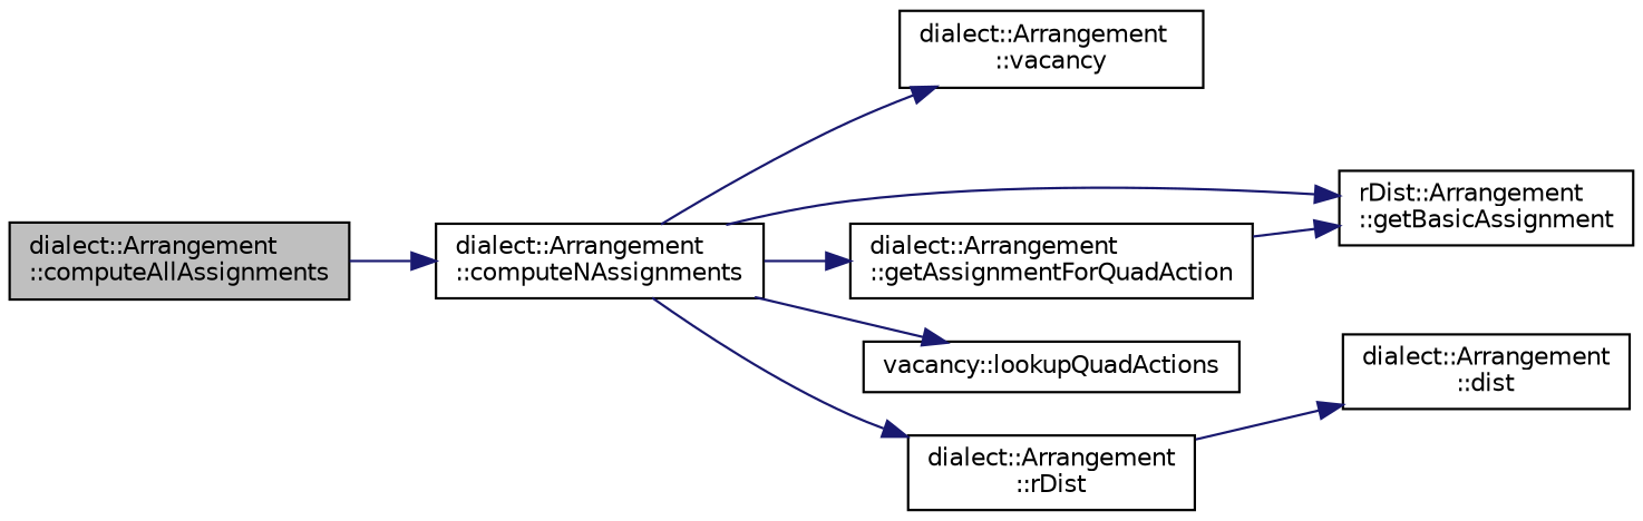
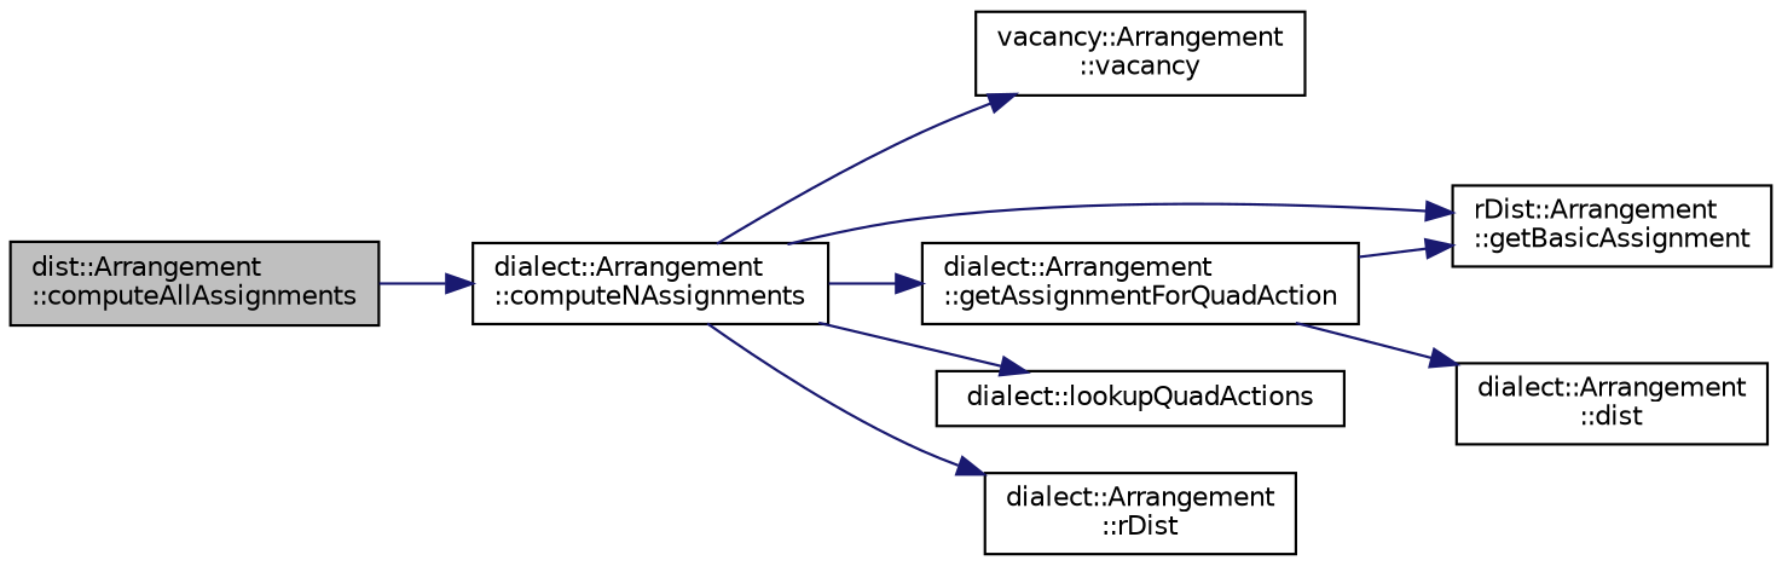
  digraph {
    rankdir=LR
    node [color=black fillcolor=white fontname=Helvetica fontsize=10 shape=record style=filled]
    edge [color=midnightblue fontname=Helvetica fontsize=10 labelfontname=Helvetica labelfontsize=10 style=solid]
-   n1 [fillcolor=grey75 fontcolor=black height=0.2 label="dialect::Arrangement\l::computeAllAssignments" width=0.4]
+   n1 [fillcolor=grey75 fontcolor=black height=0.2 label="dist::Arrangement\l::computeAllAssignments" width=0.4]
    n2 [height=0.2 label="dialect::Arrangement\l::computeNAssignments" width=0.4]
-   n3 [height=0.2 label="dialect::Arrangement\l::vacancy" width=0.4]
+   n3 [height=0.2 label="vacancy::Arrangement\l::vacancy" width=0.4]
    n4 [height=0.2 label="rDist::Arrangement\l::getBasicAssignment" width=0.4]
    n5 [height=0.2 label="dialect::Arrangement\l::rDist" width=0.4]
-   n6 [height=0.2 label="vacancy::lookupQuadActions" width=0.4]
+   n6 [height=0.2 label="dialect::lookupQuadActions" width=0.4]
    n7 [height=0.2 label="dialect::Arrangement\l::getAssignmentForQuadAction" width=0.4]
    n8 [height=0.2 label="dialect::Arrangement\l::dist" width=0.4]
    n1 -> n2
    n2 -> n3
    n2 -> n4
    n2 -> n5
    n2 -> n6
    n2 -> n7
-   n5 -> n8
+   n7 -> n8
    n7 -> n4
  }
